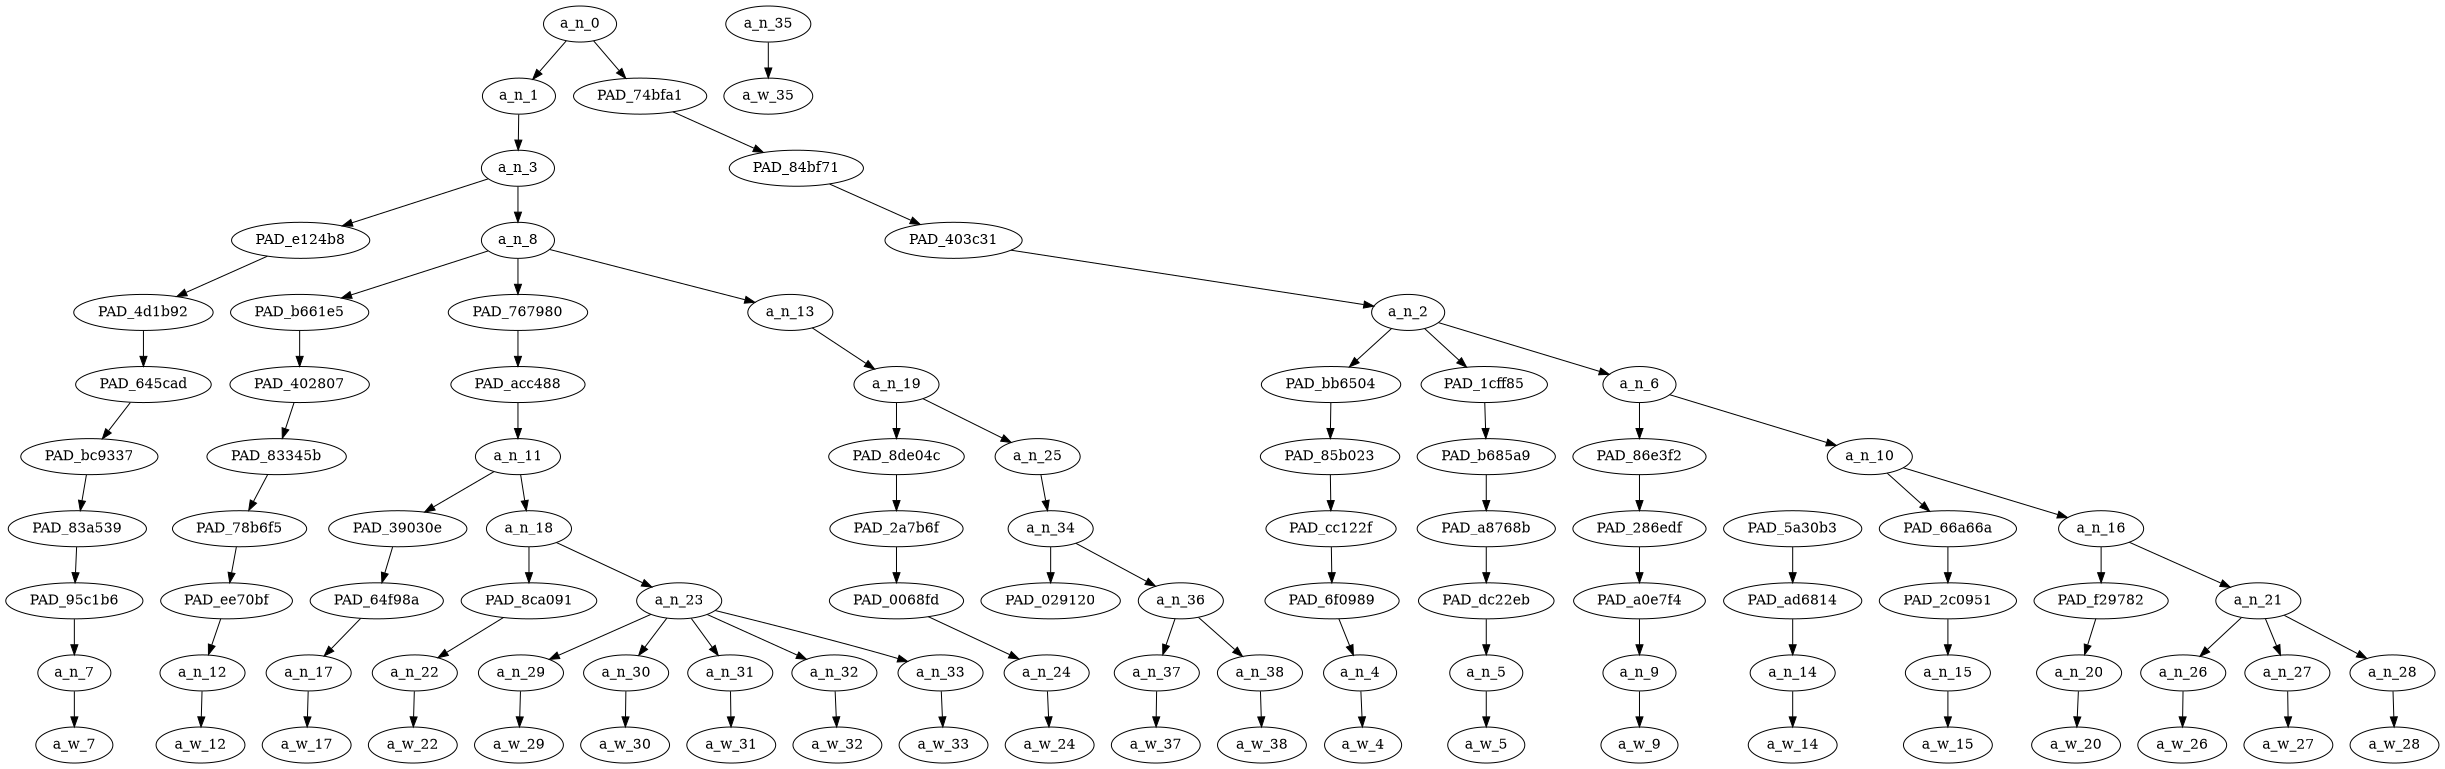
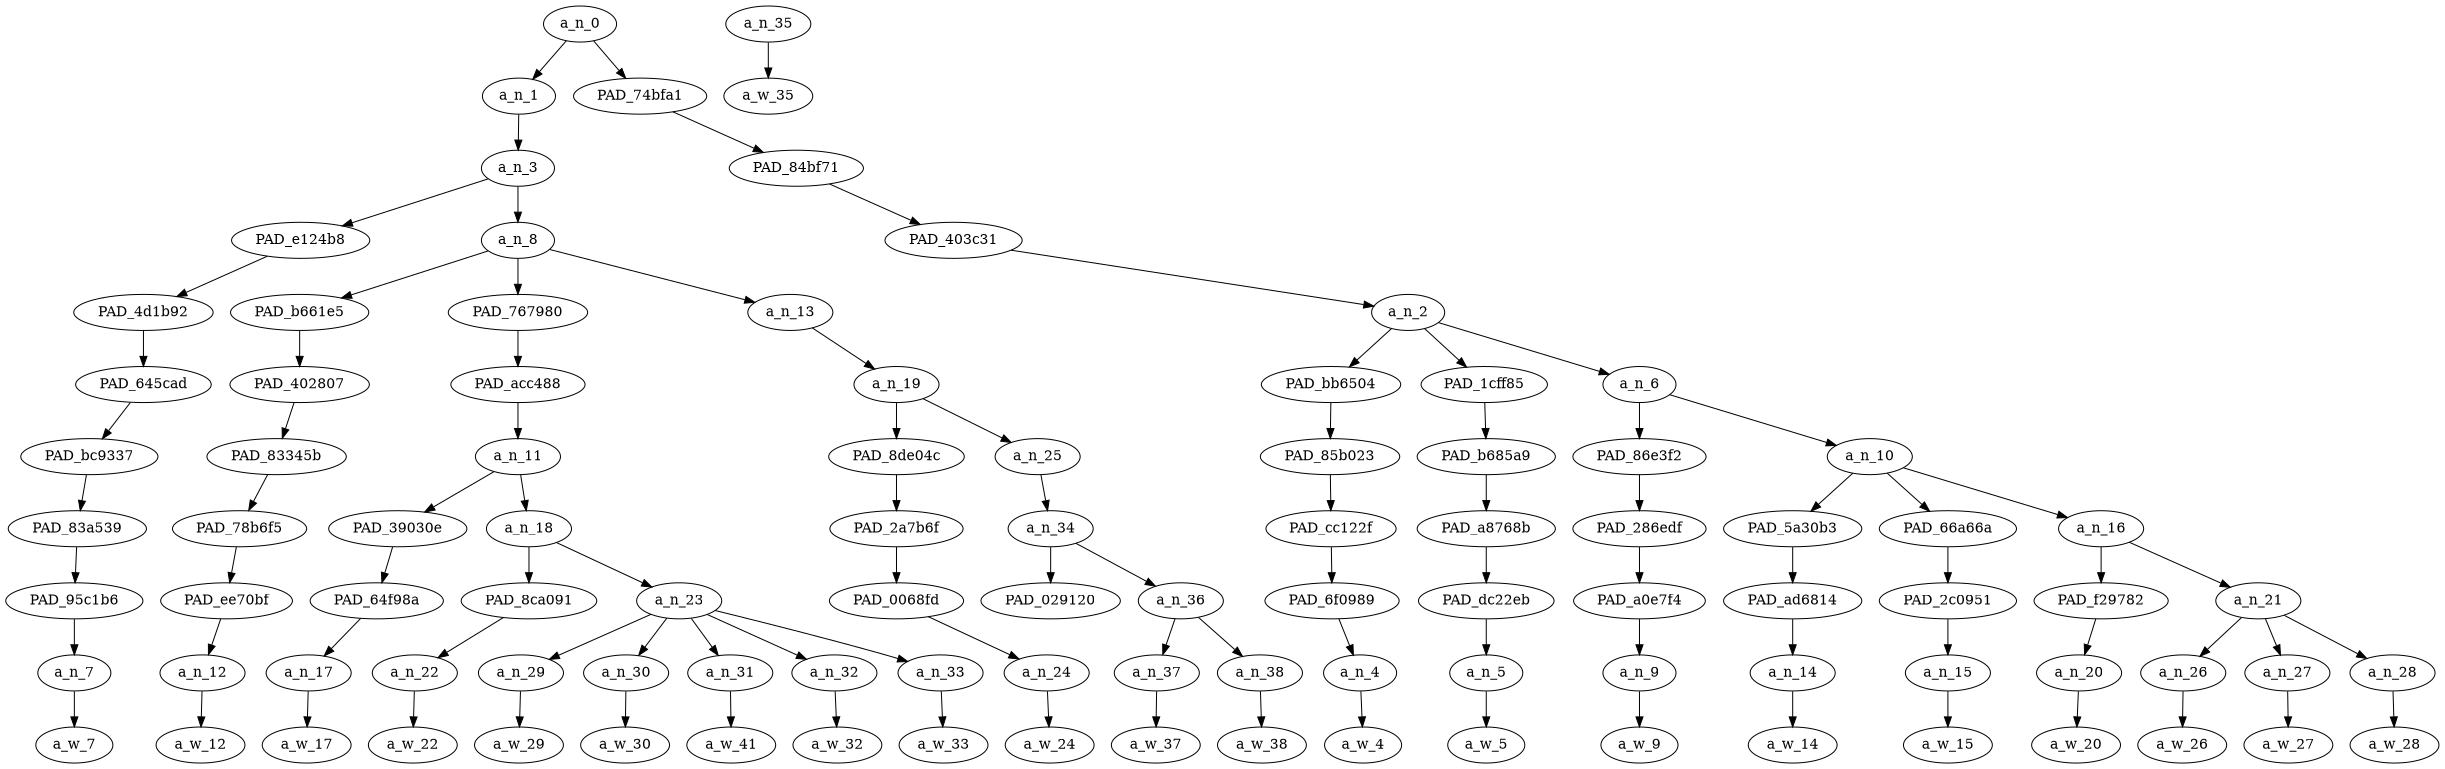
  strict digraph {
    node [div_dir=1 index=0 level=1 text_span="[0]" value=0.05667293]
    a_n_0 [level=10 text_span="[0, 1, 2, 3, 4, 5, 6, 7, 8, 9, 10, 11, 12, 13, 14, 15, 16, 17, 18, 19, 20, 21]" value=1.00000000]
    a_n_1 [level=9 text_span="[0, 1, 2, 3, 4, 5, 6, 7, 8, 9, 10, 11, 12]" value=0.55293806]
    PAD_74bfa1 [index=1 level=9 text_span="[13, 14, 15, 16, 17, 18, 19, 20, 21]" value=0.44597150]
    a_n_3 [level=8 text_span="[0, 1, 2, 3, 4, 5, 6, 7, 8, 9, 10, 11, 12]" value=0.55240693]
    PAD_84bf71 [index=1 level=8 text_span="[13, 14, 15, 16, 17, 18, 19, 20, 21]" value=0.44597150]
    PAD_e124b8 [level=7]
    a_n_8 [index=1 level=7 text_span="[1, 2, 3, 4, 5, 6, 7, 8, 9, 10, 11, 12]" value=0.49520286]
    PAD_403c31 [index=2 level=7 text_span="[13, 14, 15, 16, 17, 18, 19, 20, 21]" value=0.44597150]
    PAD_4d1b92 [level=6]
    PAD_b661e5 [index=2 level=6 text_span="[8]" value=0.02075435]
    PAD_767980 [index=1 level=6 text_span="[1, 2, 3, 4, 5, 6, 7]" value=0.33171384]
    a_n_13 [index=3 level=6 text_span="[9, 10, 11, 12]" value=0.14228059]
    PAD_645cad [level=5]
    PAD_402807 [index=2 level=5 text_span="[8]" value=0.02075435]
    n15 [index=1 label=PAD_acc488 level=5 text_span="[1, 2, 3, 4, 5, 6, 7]" value=0.33171384]
    a_n_19 [index=3 level=5 text_span="[9, 10, 11, 12]" value=0.14204110]
    PAD_bc9337 [level=4]
    PAD_83a539 [level=3]
    PAD_95c1b6 [level=2]
    a_n_7
    a_w_7 [div_dir=0 level=0 value=dude]
    PAD_83345b [index=2 level=4 text_span="[8]" value=0.02075435]
    a_n_11 [index=1 level=4 text_span="[1, 2, 3, 4, 5, 6, 7]" value=0.33171384]
    PAD_8de04c [index=3 level=4 text_span="[9]" value=0.02377540]
    a_n_25 [index=4 level=4 text_span="[10, 11, 12]" value=0.11802621]
    PAD_78b6f5 [index=3 level=3 text_span="[8]" value=0.02075435]
    PAD_ee70bf [index=4 level=2 text_span="[8]" value=0.02075435]
    a_n_12 [index=8 text_span="[8]" value=0.02075435]
    a_w_12 [div_dir=0 index=8 level=0 text_span="[8]" value=and]
    PAD_39030e [index=1 level=3 text_span="[1]" value=0.04276154]
    a_n_18 [index=2 level=3 text_span="[2, 3, 4, 5, 6, 7]" value=0.28855251]
    PAD_64f98a [index=1 level=2 text_span="[1]" value=0.04276154]
    PAD_8ca091 [div_dir=-1 index=2 level=2 text_span="[2]" value=0.03285979]
    a_n_23 [index=3 level=2 text_span="[3, 4, 5, 6, 7]" value=0.25534309]
    a_n_17 [index=1 text_span="[1]" value=0.04276154]
    a_n_22 [div_dir=-1 index=2 text_span="[2]" value=0.03285979]
    a_n_29 [index=3 text_span="[3]" value=0.03169445]
    a_n_30 [index=4 text_span="[4]" value=0.03545559]
    a_n_31 [index=5 text_span="[5]" value=0.04868672]
    a_n_32 [index=6 text_span="[6]" value=0.04403471]
    a_n_33 [index=7 text_span="[7]" value=0.09506639]
    a_w_17 [div_dir=0 index=1 level=0 text_span="[1]" value=you]
    a_w_22 [div_dir=0 index=2 level=0 text_span="[2]" value=are]
    a_w_29 [div_dir=0 index=3 level=0 text_span="[3]" value=a]
    a_w_30 [div_dir=0 index=4 level=0 text_span="[4]" value=fucking]
-   a_w_31 [div_dir=0 index=5 level=0 text_span="[5]" value=idiot]
+   a_w_31 [div_dir=0 index=5 level=0 text_span="[5]" value=idiot label=a_w_41]
    a_w_32 [div_dir=0 index=6 level=0 text_span="[6]" value=skepticism]
    a_w_33 [div_dir=0 index=7 level=0 text_span="[7]" value=nihilism]
    PAD_2a7b6f [index=4 level=3 text_span="[9]" value=0.02377540]
    a_n_34 [index=5 level=3 text_span="[10, 11, 12]" value=0.11780913]
    PAD_0068fd [index=5 level=2 text_span="[9]" value=0.02377540]
    PAD_029120 [index=6 level=2 text_span="[10]" value=0.02168496]
    a_n_36 [index=7 level=2 text_span="[11, 12]" value=0.09590710]
    a_n_24 [index=9 text_span="[9]" value=0.02377540]
    a_w_24 [div_dir=0 index=9 level=0 text_span="[9]" value=trying]
    a_n_37 [index=11 text_span="[11]" value=0.06580351]
    a_n_38 [index=12 text_span="[12]" value=0.02990092]
    a_n_35 [index=10 text_span="[10]" value=0.02168496]
    a_w_35 [div_dir=0 index=10 level=0 text_span="[10]" value=to]
    a_w_37 [div_dir=0 index=11 level=0 text_span="[11]" value=gaslight]
    a_w_38 [div_dir=0 index=12 level=0 text_span="[12]" value=me]
    a_n_2 [index=4 level=6 text_span="[13, 14, 15, 16, 17, 18, 19, 20, 21]" value=0.44597150]
    PAD_bb6504 [index=4 level=5 text_span="[13]" value=0.02477567]
    PAD_1cff85 [index=5 level=5 text_span="[14]" value=0.02519964]
    a_n_6 [index=6 level=5 text_span="[15, 16, 17, 18, 19, 20, 21]" value=0.39492283]
    PAD_85b023 [index=5 level=4 text_span="[13]" value=0.02477567]
    PAD_b685a9 [index=6 level=4 text_span="[14]" value=0.02519964]
    PAD_86e3f2 [div_dir=-1 index=7 level=4 text_span="[15]" value=0.03043671]
    a_n_10 [index=8 level=4 text_span="[16, 17, 18, 19, 20, 21]" value=0.36332741]
    PAD_cc122f [index=6 level=3 text_span="[13]" value=0.02477567]
    PAD_a8768b [index=7 level=3 text_span="[14]" value=0.02519964]
    PAD_286edf [div_dir=-1 index=8 level=3 text_span="[15]" value=0.03043671]
    PAD_5a30b3 [index=9 level=3 text_span="[16]" value=0.03031657]
    PAD_66a66a [index=10 level=3 text_span="[17]" value=0.02874610]
    a_n_16 [index=11 level=3 text_span="[18, 19, 20, 21]" value=0.30300921]
    PAD_6f0989 [index=8 level=2 text_span="[13]" value=0.02477567]
    a_n_4 [index=13 text_span="[13]" value=0.02477567]
    a_w_4 [div_dir=0 index=13 level=0 text_span="[13]" value=are1]
    PAD_dc22eb [index=9 level=2 text_span="[14]" value=0.02519964]
    a_n_5 [index=14 text_span="[14]" value=0.02519964]
    a_w_5 [div_dir=0 index=14 level=0 text_span="[14]" value=not]
    PAD_a0e7f4 [div_dir=-1 index=10 level=2 text_span="[15]" value=0.03043671]
    PAD_ad6814 [index=11 level=2 text_span="[16]" value=0.03031657]
    PAD_2c0951 [index=12 level=2 text_span="[17]" value=0.02874610]
    PAD_f29782 [index=13 level=2 text_span="[18]" value=0.03384171]
    a_n_21 [index=14 level=2 text_span="[19, 20, 21]" value=0.26776893]
    a_n_9 [div_dir=-1 index=15 text_span="[15]" value=0.03043671]
    a_w_9 [div_dir=0 index=15 level=0 text_span="[15]" value=arguments]
    a_n_14 [index=16 text_span="[16]" value=0.03031657]
    a_n_15 [index=17 text_span="[17]" value=0.02874610]
    a_n_20 [index=18 text_span="[18]" value=0.03384171]
    a_n_26 [index=19 text_span="[19]" value=0.04093813]
    a_n_27 [index=20 text_span="[20]" value=0.16940279]
    a_n_28 [index=21 text_span="[21]" value=0.05605306]
    a_w_14 [div_dir=0 index=16 level=0 text_span="[16]" value=miss]
    a_w_15 [div_dir=0 index=17 level=0 text_span="[17]" value=me1]
    a_w_20 [div_dir=0 index=18 level=0 text_span="[18]" value=with]
    a_w_26 [div_dir=0 index=19 level=0 text_span="[19]" value=that]
    a_w_27 [div_dir=0 index=20 level=0 text_span="[20]" value=kike]
    a_w_28 [div_dir=0 index=21 level=0 text_span="[21]" value=shit]
    a_n_0 -> a_n_1
    a_n_0 -> PAD_74bfa1
    a_n_1 -> a_n_3
    PAD_74bfa1 -> PAD_84bf71
    a_n_3 -> PAD_e124b8
    a_n_3 -> a_n_8
    PAD_84bf71 -> PAD_403c31
    PAD_e124b8 -> PAD_4d1b92
    a_n_8 -> PAD_b661e5
    a_n_8 -> PAD_767980
    a_n_8 -> a_n_13
    PAD_403c31 -> a_n_2
    PAD_4d1b92 -> PAD_645cad
    PAD_b661e5 -> PAD_402807
    PAD_767980 -> n15
    a_n_13 -> a_n_19
    PAD_645cad -> PAD_bc9337
    PAD_402807 -> PAD_83345b
    n15 -> a_n_11
    a_n_19 -> PAD_8de04c
    a_n_19 -> a_n_25
    PAD_bc9337 -> PAD_83a539
    PAD_83a539 -> PAD_95c1b6
    PAD_95c1b6 -> a_n_7
    a_n_7 -> a_w_7
    PAD_83345b -> PAD_78b6f5
    a_n_11 -> PAD_39030e
    a_n_11 -> a_n_18
    PAD_8de04c -> PAD_2a7b6f
    a_n_25 -> a_n_34
    PAD_78b6f5 -> PAD_ee70bf
    PAD_ee70bf -> a_n_12
    a_n_12 -> a_w_12
    PAD_39030e -> PAD_64f98a
    a_n_18 -> PAD_8ca091
    a_n_18 -> a_n_23
    PAD_64f98a -> a_n_17
    PAD_8ca091 -> a_n_22
    a_n_23 -> a_n_29
    a_n_23 -> a_n_30
    a_n_23 -> a_n_31
    a_n_23 -> a_n_32
    a_n_23 -> a_n_33
    a_n_17 -> a_w_17
    a_n_22 -> a_w_22
    a_n_29 -> a_w_29
    a_n_30 -> a_w_30
    a_n_31 -> a_w_31
    a_n_32 -> a_w_32
    a_n_33 -> a_w_33
    PAD_2a7b6f -> PAD_0068fd
    a_n_34 -> PAD_029120
    a_n_34 -> a_n_36
    PAD_0068fd -> a_n_24
    a_n_36 -> a_n_37
    a_n_36 -> a_n_38
    a_n_24 -> a_w_24
    a_n_37 -> a_w_37
    a_n_38 -> a_w_38
    a_n_35 -> a_w_35
    a_n_2 -> PAD_bb6504
    a_n_2 -> PAD_1cff85
    a_n_2 -> a_n_6
    PAD_bb6504 -> PAD_85b023
    PAD_1cff85 -> PAD_b685a9
    a_n_6 -> PAD_86e3f2
    a_n_6 -> a_n_10
    PAD_85b023 -> PAD_cc122f
    PAD_b685a9 -> PAD_a8768b
    PAD_86e3f2 -> PAD_286edf
+   a_n_10 -> PAD_5a30b3
    a_n_10 -> PAD_66a66a
    a_n_10 -> a_n_16
    PAD_cc122f -> PAD_6f0989
    PAD_a8768b -> PAD_dc22eb
    PAD_286edf -> PAD_a0e7f4
    PAD_5a30b3 -> PAD_ad6814
    PAD_66a66a -> PAD_2c0951
    a_n_16 -> PAD_f29782
    a_n_16 -> a_n_21
    PAD_6f0989 -> a_n_4
    a_n_4 -> a_w_4
    PAD_dc22eb -> a_n_5
    a_n_5 -> a_w_5
    PAD_a0e7f4 -> a_n_9
    PAD_ad6814 -> a_n_14
    PAD_2c0951 -> a_n_15
    PAD_f29782 -> a_n_20
    a_n_21 -> a_n_26
    a_n_21 -> a_n_27
    a_n_21 -> a_n_28
    a_n_9 -> a_w_9
    a_n_14 -> a_w_14
    a_n_15 -> a_w_15
    a_n_20 -> a_w_20
    a_n_26 -> a_w_26
    a_n_27 -> a_w_27
    a_n_28 -> a_w_28
  }
